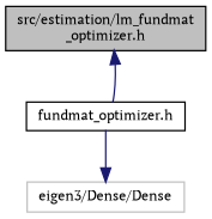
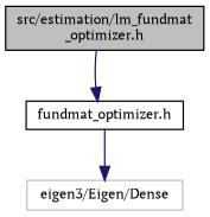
  digraph {
    fontname="PT Serif"
    node [color=black fillcolor=white fontname="PT Serif" fontsize=10 shape=record style=filled]
    edge [color=midnightblue fontname="PT Serif" fontsize=10 labelfontname=Helvetica labelfontsize=10 style=solid]
    n1 [fillcolor=grey75 fontcolor=black height=0.2 label="src/estimation/lm_fundmat\l_optimizer.h" width=0.4]
    n2 [height=0.2 label="fundmat_optimizer.h" width=0.4]
-   n3 [color=grey75 height=0.2 label="eigen3/Dense/Dense" width=0.4]
-   n2 -> n1
+   n3 [color=grey75 height=0.2 label="eigen3/Eigen/Dense" width=0.4]
+   n1 -> n2
    n2 -> n3
  }
